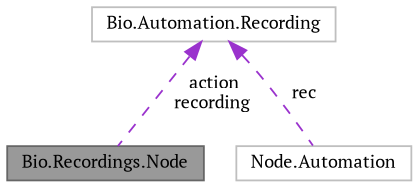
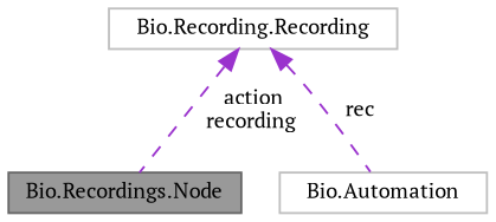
  digraph {
    fontname="PT Serif"
    node [color=grey75 fillcolor=white fontname="PT Serif" fontsize=10 shape=box style=filled]
    edge [color=darkorchid3 dir=back fontname="PT Serif" fontsize=10 labelfontname=Helvetica labelfontsize=10 style=dashed]
    n1 [color=gray40 fillcolor=grey60 fontcolor=black height=0.2 label="Bio.Recordings.Node" width=0.4]
-   n2 [height=0.2 label="Node.Automation" width=0.4]
-   n3 [height=0.2 label="Bio.Automation.Recording" width=0.4]
+   n2 [height=0.2 label="Bio.Automation" width=0.4]
+   n3 [height=0.2 label="Bio.Recording.Recording" width=0.4]
    n3 -> n1 [label=" action\nrecording"]
    n3 -> n2 [label=" rec"]
  }
